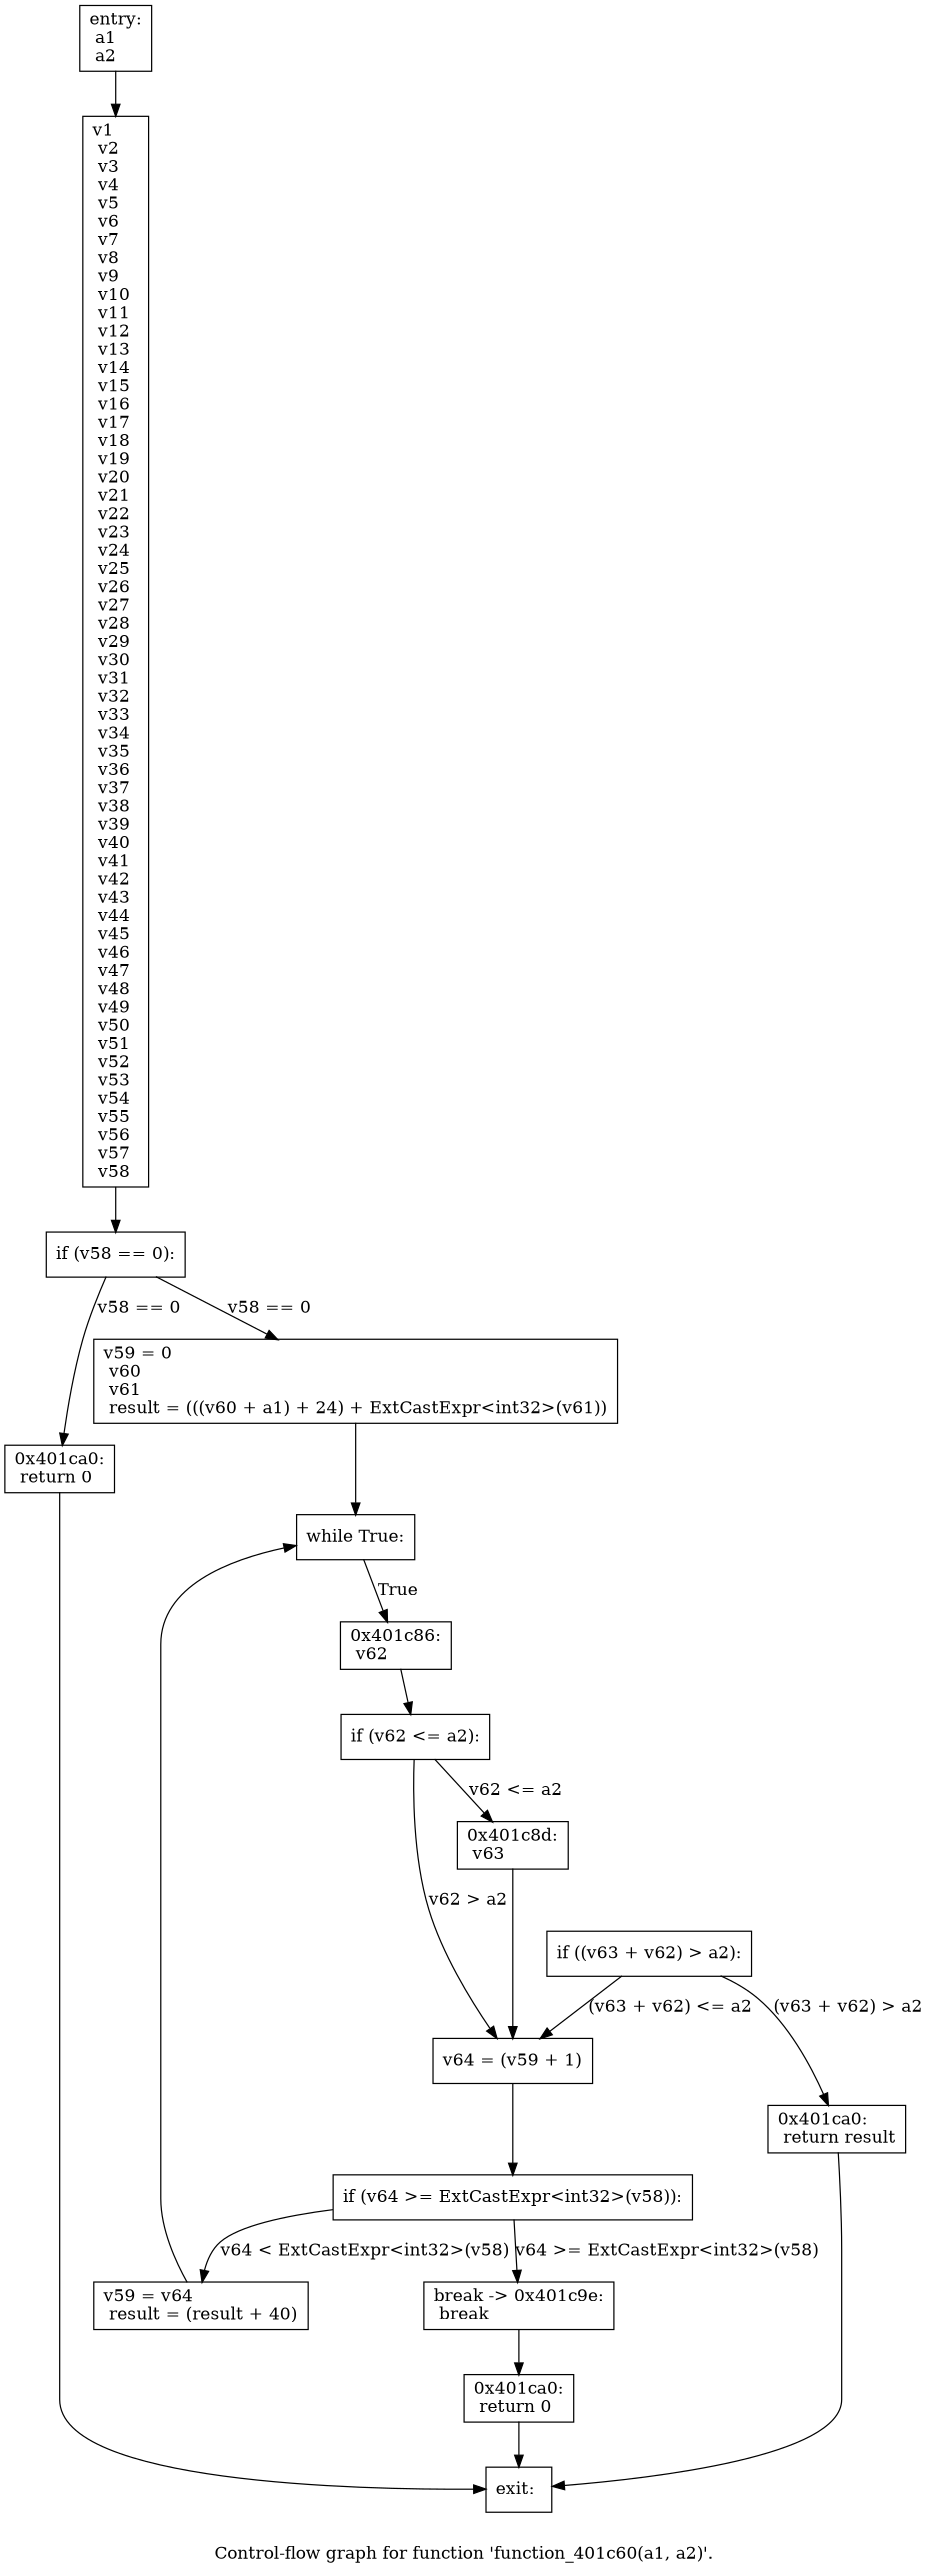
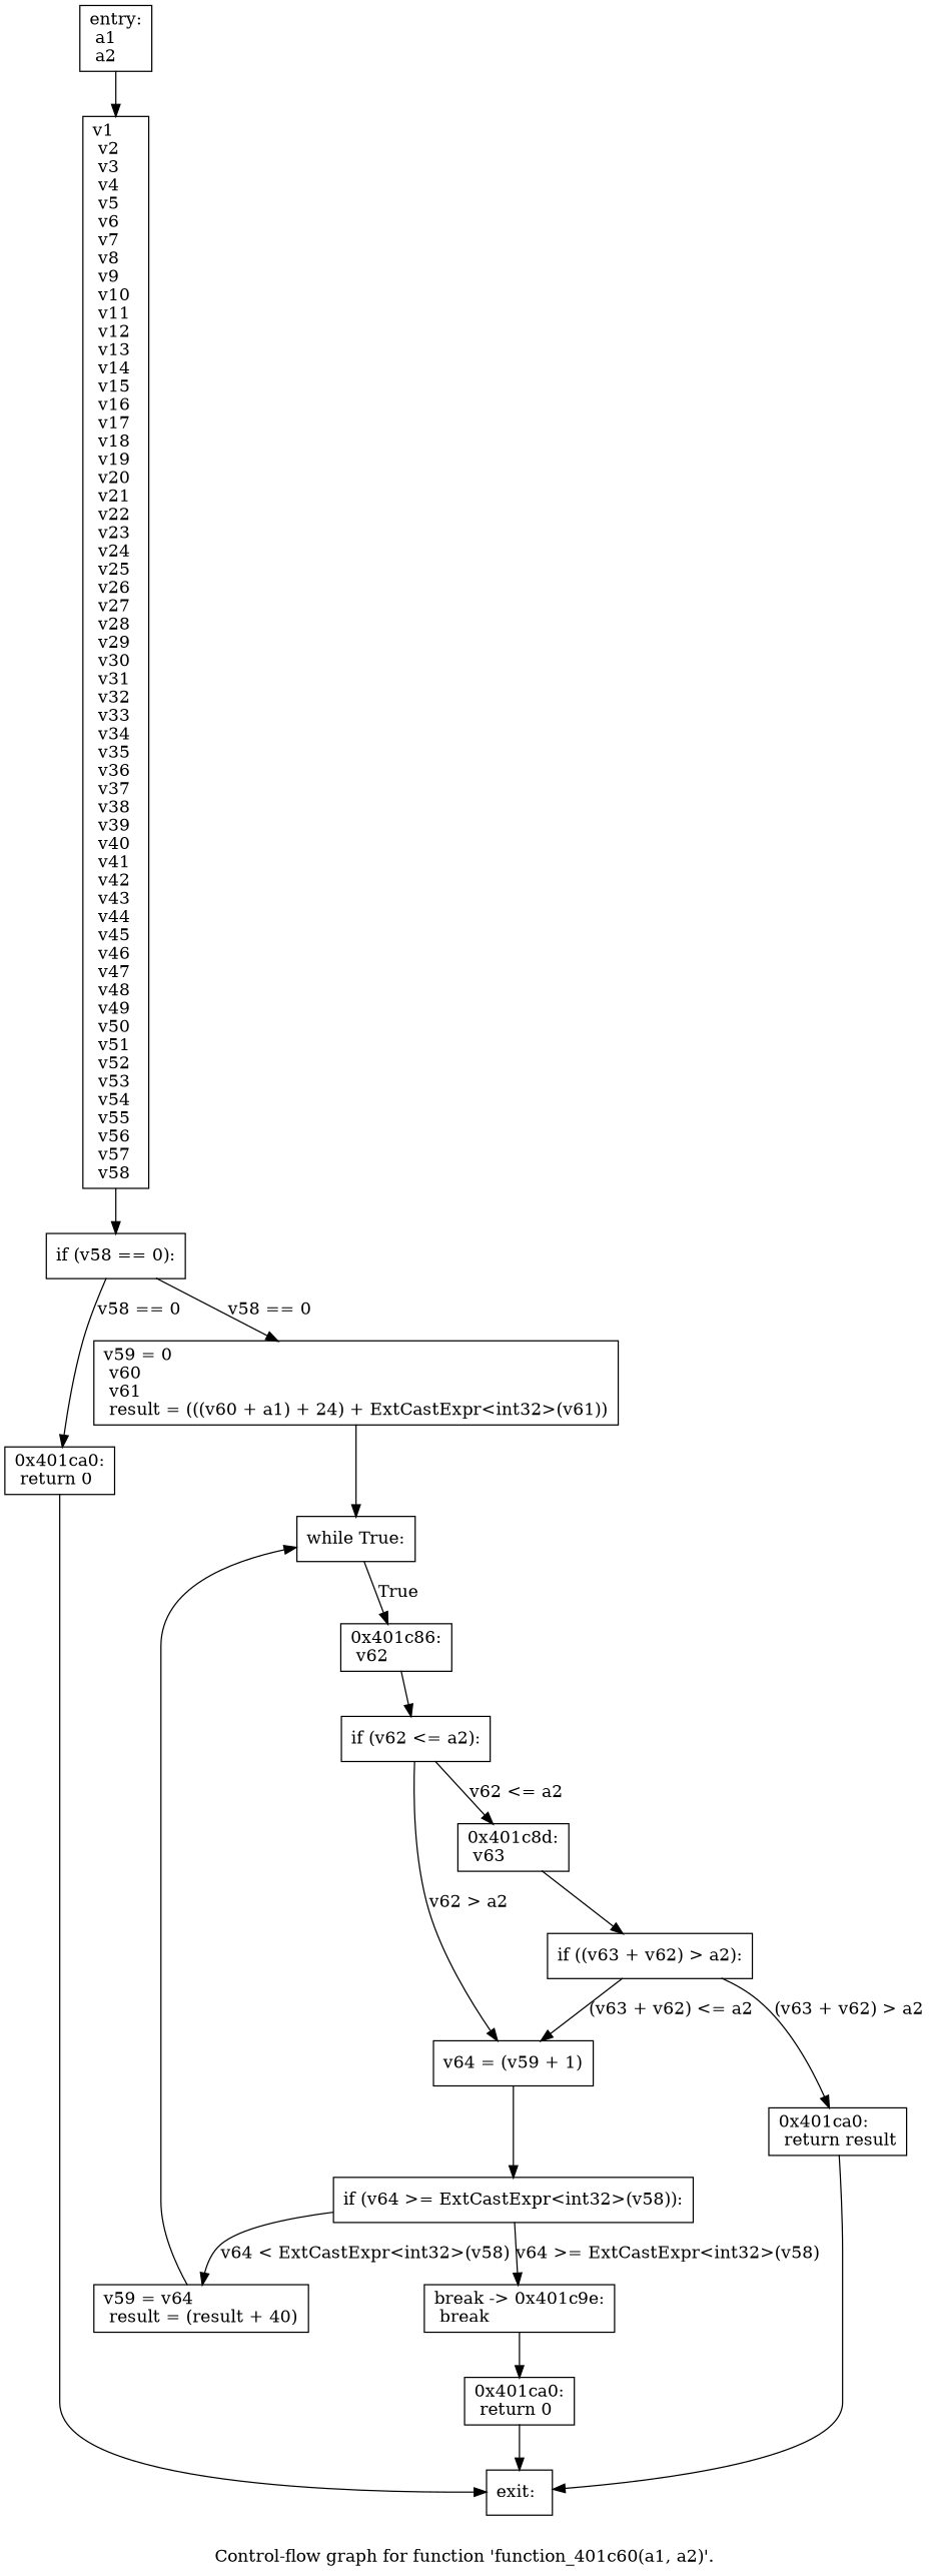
  digraph {
    fontname="DejaVu Serif"
    label="Control-flow graph for function 'function_401c60(a1, a2)'."
    node [fontname="DejaVu Serif" shape=record]
    edge [fontname="DejaVu Serif"]
    n1 [label="{entry:\l  a1\l  a2\l}"]
    n2 [label="{  v1\l  v2\l  v3\l  v4\l  v5\l  v6\l  v7\l  v8\l  v9\l  v10\l  v11\l  v12\l  v13\l  v14\l  v15\l  v16\l  v17\l  v18\l  v19\l  v20\l  v21\l  v22\l  v23\l  v24\l  v25\l  v26\l  v27\l  v28\l  v29\l  v30\l  v31\l  v32\l  v33\l  v34\l  v35\l  v36\l  v37\l  v38\l  v39\l  v40\l  v41\l  v42\l  v43\l  v44\l  v45\l  v46\l  v47\l  v48\l  v49\l  v50\l  v51\l  v52\l  v53\l  v54\l  v55\l  v56\l  v57\l  v58\l}"]
    n3 [label="{  if (v58 == 0):\l}"]
    n4 [label="{0x401ca0:\l  return 0\l}"]
    n5 [label="{  v59 = 0\l  v60\l  v61\l  result = (((v60 + a1) + 24) + ExtCastExpr\<int32\>(v61))\l}"]
    n6 [label="{exit:\l}"]
    n7 [label="{  while True:\l}"]
    n8 [label="{0x401c86:\l  v62\l}"]
    n9 [label="{  if (v62 \<= a2):\l}"]
    n10 [label="{0x401c8d:\l  v63\l}"]
    n11 [label="{  v64 = (v59 + 1)\l}"]
    n12 [label="{  if ((v63 + v62) \> a2):\l}"]
    n13 [label="{  if (v64 \>= ExtCastExpr\<int32\>(v58)):\l}"]
    n14 [label="{0x401ca0:\l  return result\l}"]
    n15 [label="{break -\> 0x401c9e:\l  break\l}"]
    n16 [label="{  v59 = v64\l  result = (result + 40)\l}"]
    n17 [label="{0x401ca0:\l  return 0\l}"]
    n1 -> n2
    n2 -> n3
    n3 -> n4 [label="v58 == 0"]
    n3 -> n5 [label="v58 == 0"]
    n4 -> n6
    n5 -> n7
    n7 -> n8 [label=True]
    n8 -> n9
    n9 -> n10 [label="v62 \<= a2"]
    n9 -> n11 [label="v62 \> a2"]
-   n10 -> n11
+   n10 -> n12
    n11 -> n13
    n12 -> n11 [label="(v63 + v62) \<= a2"]
    n12 -> n14 [label="(v63 + v62) \> a2"]
    n13 -> n15 [label="v64 \>= ExtCastExpr\<int32\>(v58)"]
    n13 -> n16 [label="v64 \< ExtCastExpr\<int32\>(v58)"]
    n14 -> n6
    n15 -> n17
    n16 -> n7
    n17 -> n6
  }
